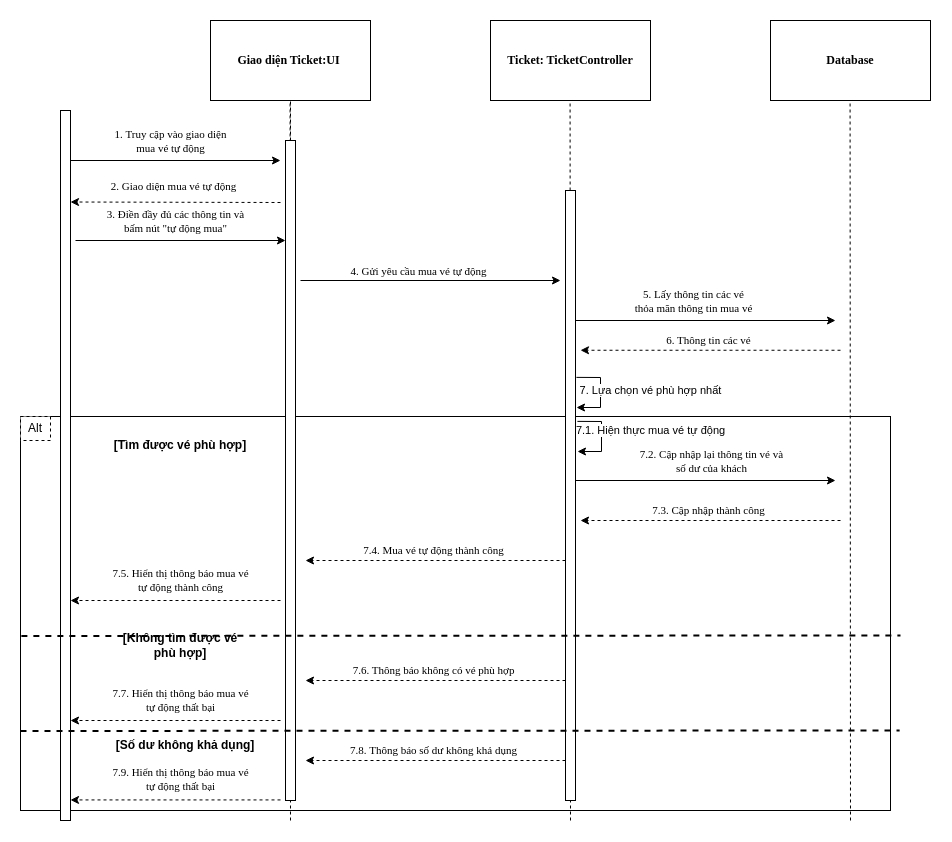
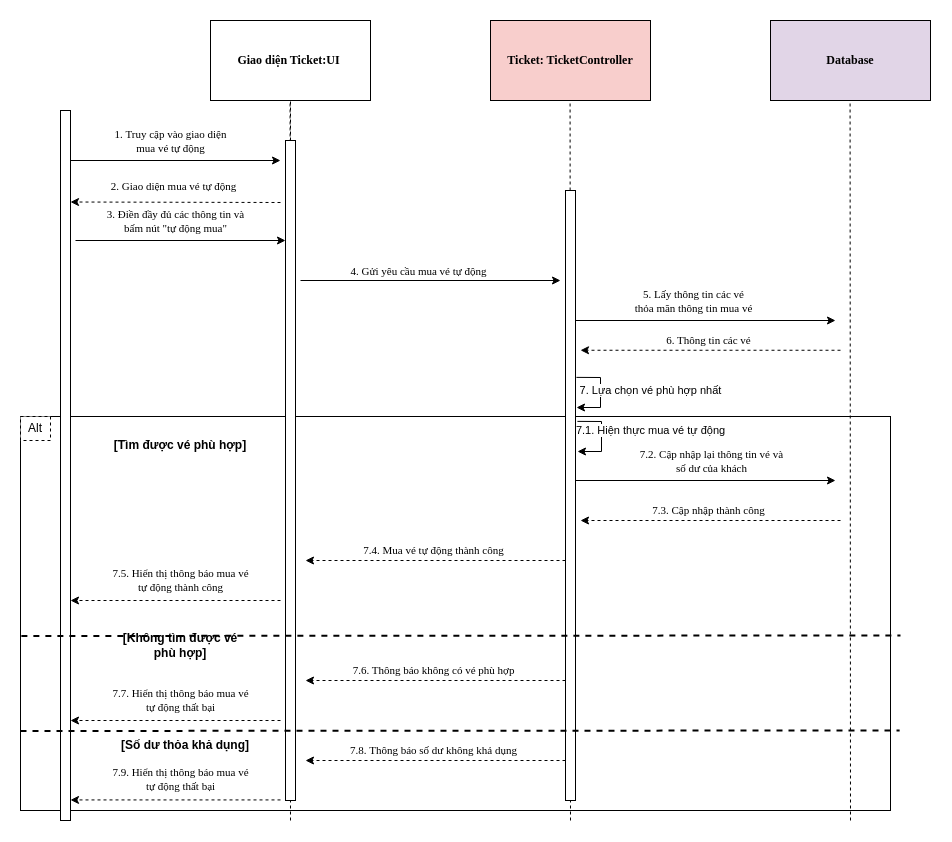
  <mxCell id="0" />
  <mxCell id="1" parent="0" />
  <mxCell id="2" value="" style="rounded=0;whiteSpace=wrap;html=1;" vertex="1" parent="1"><mxGeometry x="20" y="416" width="870" height="394" as="geometry" /></mxCell>
  <mxCell id="3" value="Giao diện Ticket:UI&amp;nbsp;" style="rounded=0;whiteSpace=wrap;html=1;fontFamily=Verdana;fontStyle=1" vertex="1" parent="1"><mxGeometry x="210" y="20" width="160" height="80" as="geometry" /></mxCell>
- <mxCell id="4" value="Ticket: TicketController" style="rounded=0;whiteSpace=wrap;html=1;fontFamily=Verdana;fontStyle=1" vertex="1" parent="1"><mxGeometry x="490" y="20" width="160" height="80" as="geometry" /></mxCell>
- <mxCell id="5" value="Database" style="rounded=0;whiteSpace=wrap;html=1;fontFamily=Verdana;fontStyle=1" vertex="1" parent="1"><mxGeometry x="770" y="20" width="160" height="80" as="geometry" /></mxCell>
+ <mxCell id="4" value="Ticket: TicketController" style="rounded=0;whiteSpace=wrap;html=1;fontFamily=Verdana;fontStyle=1;fillColor=#f8cecc;" vertex="1" parent="1"><mxGeometry x="490" y="20" width="160" height="80" as="geometry" /></mxCell>
+ <mxCell id="5" value="Database" style="rounded=0;whiteSpace=wrap;html=1;fontFamily=Verdana;fontStyle=1;fillColor=#e1d5e7;" vertex="1" parent="1"><mxGeometry x="770" y="20" width="160" height="80" as="geometry" /></mxCell>
  <mxCell id="6" value="" style="rounded=0;whiteSpace=wrap;html=1;fontFamily=Verdana;" vertex="1" parent="1"><mxGeometry x="60" y="110" width="10" height="710" as="geometry" /></mxCell>
  <mxCell id="7" value="" style="endArrow=none;html=1;rounded=0;fontFamily=Verdana;dashed=1;entryX=0.5;entryY=1;entryDx=0;entryDy=0;startArrow=none;" edge="1" parent="1" source="20" target="3"><mxGeometry width="50" height="50" relative="1" as="geometry"><mxPoint x="290" y="820" as="sourcePoint" /><mxPoint x="590" y="500" as="targetPoint" /></mxGeometry></mxCell>
  <mxCell id="8" value="" style="endArrow=none;html=1;rounded=0;fontFamily=Verdana;dashed=1;entryX=0.5;entryY=1;entryDx=0;entryDy=0;" edge="1" parent="1"><mxGeometry width="50" height="50" relative="1" as="geometry"><mxPoint x="570" y="820" as="sourcePoint" /><mxPoint x="569.58" y="100" as="targetPoint" /></mxGeometry></mxCell>
  <mxCell id="9" value="" style="endArrow=none;html=1;rounded=0;fontFamily=Verdana;dashed=1;entryX=0.5;entryY=1;entryDx=0;entryDy=0;startArrow=none;" edge="1" parent="1"><mxGeometry width="50" height="50" relative="1" as="geometry"><mxPoint x="850" y="820" as="sourcePoint" /><mxPoint x="849.58" y="100" as="targetPoint" /></mxGeometry></mxCell>
  <mxCell id="10" value="" style="endArrow=classic;html=1;rounded=0;fontFamily=Verdana;" edge="1" parent="1"><mxGeometry width="50" height="50" relative="1" as="geometry"><mxPoint x="70" y="160" as="sourcePoint" /><mxPoint x="280" y="160" as="targetPoint" /></mxGeometry></mxCell>
  <mxCell id="11" value="1. Truy cập vào giao diện &lt;br&gt;mua vé tự động" style="edgeLabel;html=1;align=center;verticalAlign=middle;resizable=0;points=[];fontFamily=Verdana;" vertex="1" connectable="0" parent="10"><mxGeometry x="-0.268" y="-2" relative="1" as="geometry"><mxPoint x="22" y="-22" as="offset" /></mxGeometry></mxCell>
  <mxCell id="12" value="" style="endArrow=classic;html=1;rounded=0;fontFamily=Verdana;" edge="1" parent="1"><mxGeometry width="50" height="50" relative="1" as="geometry"><mxPoint x="300" y="280" as="sourcePoint" /><mxPoint x="560" y="280" as="targetPoint" /></mxGeometry></mxCell>
  <mxCell id="13" value="4. Gửi yêu cầu mua vé tự động" style="edgeLabel;html=1;align=center;verticalAlign=middle;resizable=0;points=[];fontFamily=Verdana;" vertex="1" connectable="0" parent="12"><mxGeometry x="-0.268" y="-2" relative="1" as="geometry"><mxPoint x="22" y="-12" as="offset" /></mxGeometry></mxCell>
  <mxCell id="14" value="" style="rounded=0;whiteSpace=wrap;html=1;fontFamily=Verdana;" vertex="1" parent="1"><mxGeometry x="565" y="190" width="10" height="610" as="geometry" /></mxCell>
  <mxCell id="15" value="" style="endArrow=classic;html=1;rounded=0;fontFamily=Verdana;" edge="1" parent="1"><mxGeometry width="50" height="50" relative="1" as="geometry"><mxPoint x="75" y="240" as="sourcePoint" /><mxPoint x="285" y="240" as="targetPoint" /></mxGeometry></mxCell>
  <mxCell id="16" value="3. Điền đầy đủ các thông tin và &lt;br&gt;bấm nút &quot;tự động mua&quot;" style="edgeLabel;html=1;align=center;verticalAlign=middle;resizable=0;points=[];fontFamily=Verdana;" vertex="1" connectable="0" parent="15"><mxGeometry x="-0.268" y="-2" relative="1" as="geometry"><mxPoint x="22" y="-22" as="offset" /></mxGeometry></mxCell>
  <mxCell id="17" value="" style="endArrow=classic;html=1;rounded=0;dashed=1;entryX=1;entryY=0.25;entryDx=0;entryDy=0;fontFamily=Verdana;" edge="1" parent="1"><mxGeometry width="50" height="50" relative="1" as="geometry"><mxPoint x="280" y="202" as="sourcePoint" /><mxPoint x="70" y="201.5" as="targetPoint" /></mxGeometry></mxCell>
  <mxCell id="18" value="2. Giao diện mua vé tự động" style="edgeLabel;html=1;align=center;verticalAlign=middle;resizable=0;points=[];fontFamily=Verdana;" vertex="1" connectable="0" parent="17"><mxGeometry x="-0.398" relative="1" as="geometry"><mxPoint x="-45" y="-16" as="offset" /></mxGeometry></mxCell>
  <mxCell id="19" value="" style="endArrow=none;html=1;rounded=0;fontFamily=Verdana;dashed=1;entryX=0.5;entryY=1;entryDx=0;entryDy=0;" edge="1" parent="1"><mxGeometry width="50" height="50" relative="1" as="geometry"><mxPoint x="290" y="820" as="sourcePoint" /><mxPoint x="289.58" y="100" as="targetPoint" /></mxGeometry></mxCell>
  <mxCell id="20" value="" style="rounded=0;whiteSpace=wrap;html=1;fontFamily=Verdana;" vertex="1" parent="1"><mxGeometry x="285" y="140" width="10" height="660" as="geometry" /></mxCell>
  <mxCell id="21" value="7. Lựa chọn vé phù hợp nhất" style="endArrow=classic;html=1;rounded=0;exitX=1.091;exitY=0.297;exitDx=0;exitDy=0;exitPerimeter=0;" edge="1" parent="1"><mxGeometry x="-0.05" y="50" width="50" height="50" relative="1" as="geometry"><mxPoint x="575.91" y="376.89" as="sourcePoint" /><mxPoint x="576" y="407" as="targetPoint" /><Array as="points"><mxPoint x="600" y="377" /><mxPoint x="600" y="407" /></Array><mxPoint as="offset" /></mxGeometry></mxCell>
  <mxCell id="22" value="" style="endArrow=classic;html=1;rounded=0;fontFamily=Verdana;" edge="1" parent="1"><mxGeometry width="50" height="50" relative="1" as="geometry"><mxPoint x="575" y="320" as="sourcePoint" /><mxPoint x="835" y="320" as="targetPoint" /></mxGeometry></mxCell>
  <mxCell id="23" value="5. Lấy thông tin các vé &lt;br&gt;thỏa mãn thông tin mua vé" style="edgeLabel;html=1;align=center;verticalAlign=middle;resizable=0;points=[];fontFamily=Verdana;" vertex="1" connectable="0" parent="22"><mxGeometry x="-0.268" y="-2" relative="1" as="geometry"><mxPoint x="22" y="-22" as="offset" /></mxGeometry></mxCell>
  <mxCell id="24" value="6. Thông tin các vé" style="endArrow=classic;html=1;rounded=0;dashed=1;fontFamily=Verdana;" edge="1" parent="1"><mxGeometry x="0.019" y="-10" width="50" height="50" relative="1" as="geometry"><mxPoint x="840" y="349.76" as="sourcePoint" /><mxPoint x="580" y="349.76" as="targetPoint" /><mxPoint as="offset" /></mxGeometry></mxCell>
  <mxCell id="25" value="7.1. Hiện thực mua vé tự động" style="endArrow=classic;html=1;rounded=0;exitX=1.091;exitY=0.297;exitDx=0;exitDy=0;exitPerimeter=0;" edge="1" parent="1"><mxGeometry x="-0.152" y="49" width="50" height="50" relative="1" as="geometry"><mxPoint x="576.91" y="420.89" as="sourcePoint" /><mxPoint x="577" y="451" as="targetPoint" /><Array as="points"><mxPoint x="601" y="421" /><mxPoint x="601" y="451" /></Array><mxPoint as="offset" /></mxGeometry></mxCell>
  <mxCell id="26" value="" style="endArrow=classic;html=1;rounded=0;fontFamily=Verdana;" edge="1" parent="1"><mxGeometry width="50" height="50" relative="1" as="geometry"><mxPoint x="575" y="480" as="sourcePoint" /><mxPoint x="835" y="480" as="targetPoint" /></mxGeometry></mxCell>
  <mxCell id="27" value="7.2. Cập nhập lại thông tin vé và &lt;br&gt;số dư của khách" style="edgeLabel;html=1;align=center;verticalAlign=middle;resizable=0;points=[];fontFamily=Verdana;" vertex="1" connectable="0" parent="26"><mxGeometry x="-0.268" y="-2" relative="1" as="geometry"><mxPoint x="40" y="-22" as="offset" /></mxGeometry></mxCell>
  <mxCell id="28" value="7.3. Cập nhập thành công" style="endArrow=classic;html=1;rounded=0;dashed=1;fontFamily=Verdana;" edge="1" parent="1"><mxGeometry x="0.019" y="-10" width="50" height="50" relative="1" as="geometry"><mxPoint x="840" y="520" as="sourcePoint" /><mxPoint x="580" y="520" as="targetPoint" /><mxPoint as="offset" /></mxGeometry></mxCell>
  <mxCell id="29" value="7.4. Mua vé tự động thành công" style="endArrow=classic;html=1;rounded=0;dashed=1;fontFamily=Verdana;" edge="1" parent="1"><mxGeometry x="0.019" y="-10" width="50" height="50" relative="1" as="geometry"><mxPoint x="565" y="560" as="sourcePoint" /><mxPoint x="305" y="560" as="targetPoint" /><mxPoint as="offset" /></mxGeometry></mxCell>
  <mxCell id="30" value="7.5. Hiển thị thông báo mua vé &lt;br&gt;tự động thành công" style="endArrow=classic;html=1;rounded=0;dashed=1;fontFamily=Verdana;" edge="1" parent="1"><mxGeometry x="-0.048" y="-20" width="50" height="50" relative="1" as="geometry"><mxPoint x="280" y="600" as="sourcePoint" /><mxPoint x="70" y="600" as="targetPoint" /><mxPoint as="offset" /></mxGeometry></mxCell>
  <mxCell id="31" value="7.6. Thông báo không có vé phù hợp" style="endArrow=classic;html=1;rounded=0;dashed=1;fontFamily=Verdana;" edge="1" parent="1"><mxGeometry x="0.019" y="-10" width="50" height="50" relative="1" as="geometry"><mxPoint x="565" y="680" as="sourcePoint" /><mxPoint x="305" y="680" as="targetPoint" /><mxPoint as="offset" /></mxGeometry></mxCell>
  <mxCell id="32" value="7.7. Hiển thị thông báo mua vé&lt;br&gt;tự động thất bại" style="endArrow=classic;html=1;rounded=0;dashed=1;fontFamily=Verdana;" edge="1" parent="1"><mxGeometry x="-0.048" y="-20" width="50" height="50" relative="1" as="geometry"><mxPoint x="280" y="720" as="sourcePoint" /><mxPoint x="70" y="720" as="targetPoint" /><mxPoint as="offset" /></mxGeometry></mxCell>
  <mxCell id="33" value="7.8. Thông báo số dư không khả dụng" style="endArrow=classic;html=1;rounded=0;dashed=1;fontFamily=Verdana;" edge="1" parent="1"><mxGeometry x="0.019" y="-10" width="50" height="50" relative="1" as="geometry"><mxPoint x="565" y="760" as="sourcePoint" /><mxPoint x="305" y="760" as="targetPoint" /><mxPoint as="offset" /></mxGeometry></mxCell>
  <mxCell id="34" value="7.9. Hiển thị thông báo mua vé&lt;br&gt;tự động thất bại" style="endArrow=classic;html=1;rounded=0;dashed=1;fontFamily=Verdana;" edge="1" parent="1"><mxGeometry x="-0.048" y="-20" width="50" height="50" relative="1" as="geometry"><mxPoint x="280" y="799.43" as="sourcePoint" /><mxPoint x="70" y="799.43" as="targetPoint" /><mxPoint as="offset" /></mxGeometry></mxCell>
  <mxCell id="35" value="Alt" style="rounded=0;whiteSpace=wrap;html=1;dashed=1;" vertex="1" parent="1"><mxGeometry x="20" y="416" width="30" height="24" as="geometry" /></mxCell>
  <mxCell id="36" value="" style="endArrow=none;dashed=1;html=1;rounded=0;exitX=0.001;exitY=0.557;exitDx=0;exitDy=0;exitPerimeter=0;strokeWidth=2;" edge="1" parent="1" source="2"><mxGeometry width="50" height="50" relative="1" as="geometry"><mxPoint x="360" y="440" as="sourcePoint" /><mxPoint x="900" y="635" as="targetPoint" /></mxGeometry></mxCell>
  <mxCell id="37" value="[Tìm được vé phù hợp]" style="text;html=1;strokeColor=none;fillColor=none;align=center;verticalAlign=middle;whiteSpace=wrap;rounded=0;fontStyle=1" vertex="1" parent="1"><mxGeometry x="110" y="430" width="140" height="30" as="geometry" /></mxCell>
  <mxCell id="38" value="[Không tìm được vé phù hợp]" style="text;html=1;strokeColor=none;fillColor=none;align=center;verticalAlign=middle;whiteSpace=wrap;rounded=0;fontStyle=1" vertex="1" parent="1"><mxGeometry x="110" y="630" width="140" height="30" as="geometry" /></mxCell>
  <mxCell id="39" value="" style="endArrow=none;dashed=1;html=1;rounded=0;exitX=0.001;exitY=0.557;exitDx=0;exitDy=0;exitPerimeter=0;strokeWidth=2;" edge="1" parent="1"><mxGeometry width="50" height="50" relative="1" as="geometry"><mxPoint x="20" y="730.458" as="sourcePoint" /><mxPoint x="899.13" y="730" as="targetPoint" /></mxGeometry></mxCell>
- <mxCell id="40" value="[Số dư không khả dụng]" style="text;html=1;strokeColor=none;fillColor=none;align=center;verticalAlign=middle;whiteSpace=wrap;rounded=0;fontStyle=1" vertex="1" parent="1"><mxGeometry x="110" y="730" width="150" height="30" as="geometry" /></mxCell>
+ <mxCell id="40" value="[Số dư thỏa khả dụng]" style="text;html=1;strokeColor=none;fillColor=none;align=center;verticalAlign=middle;whiteSpace=wrap;rounded=0;fontStyle=1" vertex="1" parent="1"><mxGeometry x="110" y="730" width="150" height="30" as="geometry" /></mxCell>
